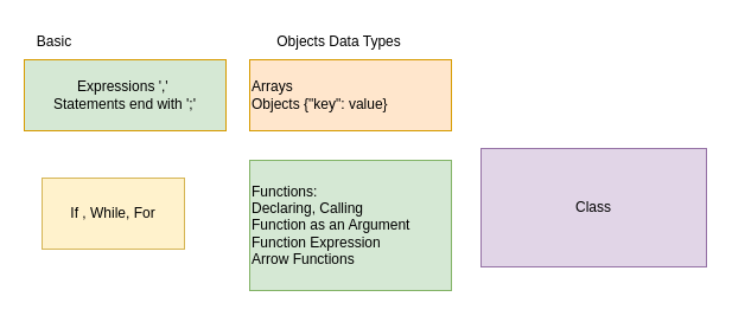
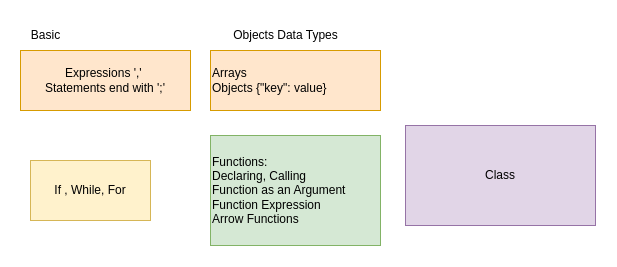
  <mxCell id="0" />
  <mxCell id="1" parent="0" />
  <mxCell id="2" value="" style="group" vertex="1" connectable="0" parent="1"><mxGeometry x="20" y="20" width="170" height="90" as="geometry" /></mxCell>
- <mxCell id="3" value="Expressions ','&amp;nbsp;&lt;br&gt;Statements end with ';'" style="rounded=0;whiteSpace=wrap;html=1;fillColor=#d5e8d4;strokeColor=#d79b00;" vertex="1" parent="2"><mxGeometry y="30" width="170" height="60" as="geometry" /></mxCell>
+ <mxCell id="3" value="Expressions ','&amp;nbsp;&lt;br&gt;Statements end with ';'" style="rounded=0;whiteSpace=wrap;html=1;fillColor=#ffe6cc;strokeColor=#d79b00;" vertex="1" parent="2"><mxGeometry y="30" width="170" height="60" as="geometry" /></mxCell>
  <mxCell id="4" value="Basic" style="text;html=1;align=center;verticalAlign=middle;resizable=0;points=[];autosize=1;strokeColor=none;fillColor=none;" vertex="1" parent="2"><mxGeometry width="50" height="30" as="geometry" /></mxCell>
  <mxCell id="5" value="" style="group" vertex="1" connectable="0" parent="1"><mxGeometry x="210" y="20" width="170" height="90" as="geometry" /></mxCell>
  <mxCell id="6" value="Arrays&lt;br&gt;Objects {&quot;key&quot;: value}" style="rounded=0;whiteSpace=wrap;html=1;align=left;fillColor=#ffe6cc;strokeColor=#d79b00;" vertex="1" parent="5"><mxGeometry y="30" width="170" height="60" as="geometry" /></mxCell>
  <mxCell id="7" value="Objects Data Types" style="text;html=1;align=center;verticalAlign=middle;resizable=0;points=[];autosize=1;strokeColor=none;fillColor=none;" vertex="1" parent="5"><mxGeometry width="150" height="30" as="geometry" /></mxCell>
- <mxCell id="8" value="If , While, For" style="rounded=0;whiteSpace=wrap;html=1;fillColor=#fff2cc;strokeColor=#d6b656;" vertex="1" parent="1"><mxGeometry x="35" y="150" width="120" height="60" as="geometry" /></mxCell>
+ <mxCell id="8" value="If , While, For" style="rounded=0;whiteSpace=wrap;html=1;fillColor=#fff2cc;strokeColor=#d6b656;" vertex="1" parent="1"><mxGeometry x="30" y="160" width="120" height="60" as="geometry" /></mxCell>
  <mxCell id="9" value="Functions:&lt;br&gt;Declaring, Calling&lt;br&gt;Function as an Argument&lt;br&gt;Function Expression&lt;br&gt;Arrow Functions&amp;nbsp;" style="rounded=0;whiteSpace=wrap;html=1;align=left;fillColor=#d5e8d4;strokeColor=#82b366;" vertex="1" parent="1"><mxGeometry x="210" y="135" width="170" height="110" as="geometry" /></mxCell>
  <mxCell id="10" value="Class" style="rounded=0;whiteSpace=wrap;html=1;fillColor=#e1d5e7;strokeColor=#9673a6;" vertex="1" parent="1"><mxGeometry x="405" y="125" width="190" height="100" as="geometry" /></mxCell>
